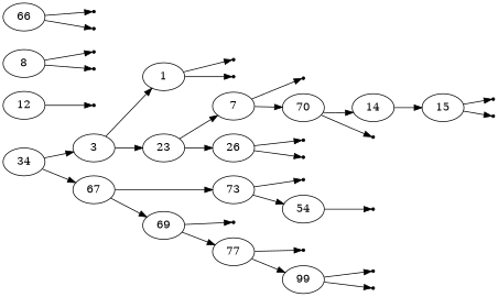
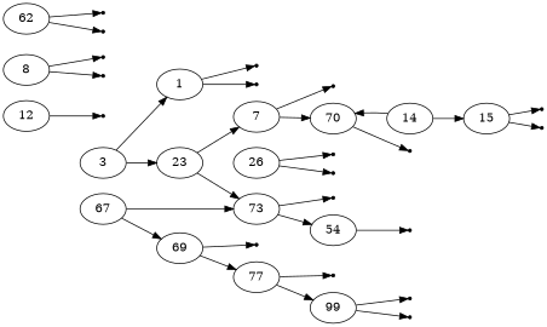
  digraph {
    rankdir=LR
    node [shape=point]
-   34 [shape=""]
    3 [shape=""]
    67 [shape=""]
    1 [shape=""]
    23 [shape=""]
    n6 [label=73 shape=""]
    69 [shape=""]
    null0
    null1
    n10 [label=7 shape=""]
    26 [shape=""]
    null2
    n13 [label=70 shape=""]
    null9
    null10
    14 [shape=""]
    null8
    15 [shape=""]
    12 [shape=""]
    null5
    null6
    null7
    8 [shape=""]
    null3
    null4
    null11
    54 [shape=""]
    null15
    n29 [label=77 shape=""]
    null12
-   62 [label=66 shape=""]
+   62 [shape=""]
    null13
    null14
    null16
    99 [shape=""]
    null17
    null18
-   34 -> 3
-   34 -> 67
    3 -> 1
    3 -> 23
    67 -> n6
    67 -> 69
    1 -> null0
    1 -> null1
    23 -> n10
-   23 -> 26
+   23 -> n6
    n6 -> null11
    n6 -> 54
    69 -> null15
    69 -> n29
    n10 -> null2
    n10 -> n13
    26 -> null9
    26 -> null10
-   n13 -> 14
+   14 -> n13
    n13 -> null8
    14 -> 15
    15 -> null6
    15 -> null7
    12 -> null5
    8 -> null3
    8 -> null4
    54 -> null12
    n29 -> null16
    n29 -> 99
    62 -> null13
    62 -> null14
    99 -> null17
    99 -> null18
  }
